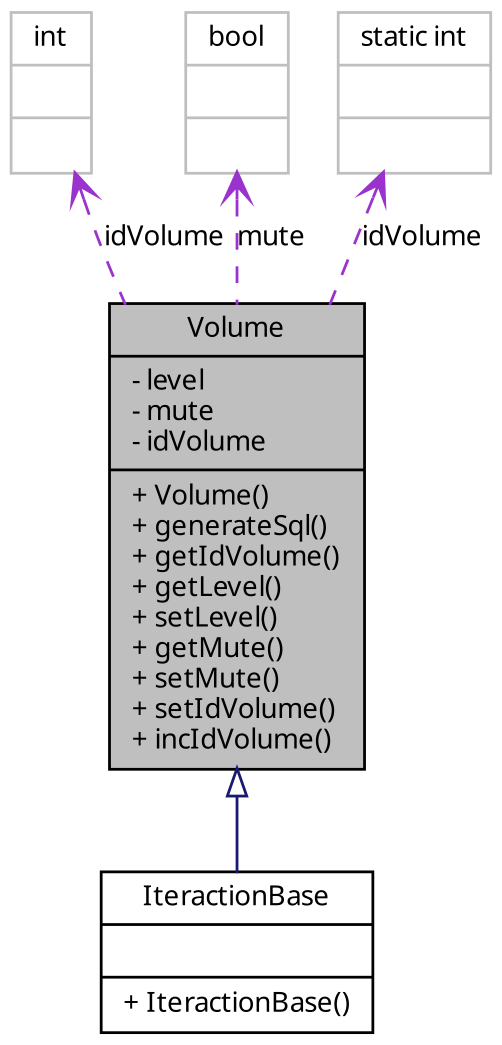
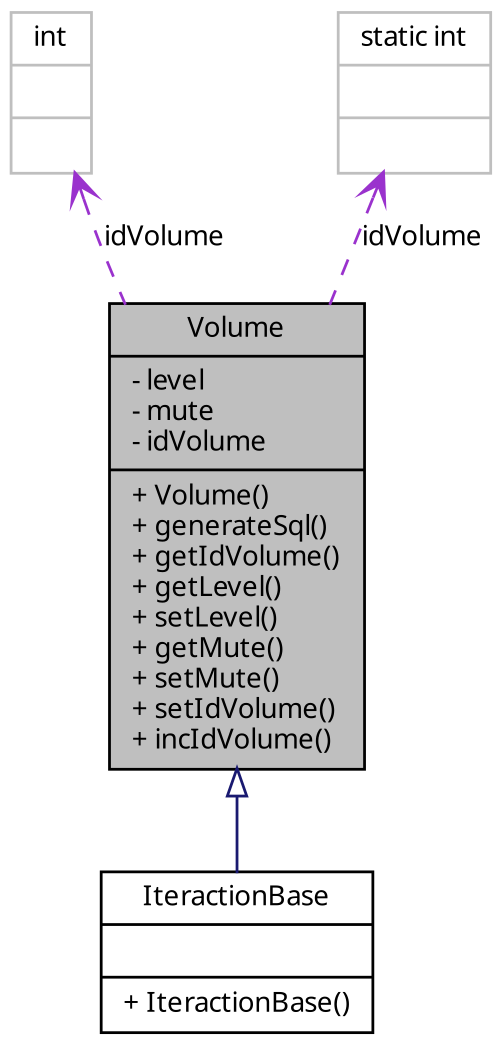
  digraph {
    node [color=grey75 fillcolor=white fontname="FreeSans.ttf" fontsize=10 shape=record style=filled]
    edge [arrowtail=open color=darkorchid3 dir=back fontname="FreeSans.ttf" fontsize=10 labelfontname="FreeSans.ttf" labelfontsize=10 style=dashed]
    n1 [color=black fillcolor=grey75 fontcolor=black height=0.2 label="{Volume\n|- level\l- mute\l- idVolume\l|+ Volume()\l+ generateSql()\l+ getIdVolume()\l+ getLevel()\l+ setLevel()\l+ getMute()\l+ setMute()\l+ setIdVolume()\l+ incIdVolume()\l}" width=0.4]
    n2 [color=black height=0.2 label="{IteractionBase\n||+ IteractionBase()\l}" width=0.4]
    n3 [height=0.2 label="{int\n||}" width=0.4]
-   n4 [height=0.2 label="{bool\n||}" width=0.4]
    n5 [height=0.2 label="{static int\n||}" width=0.4]
    n1 -> n2 [arrowtail=empty color=midnightblue style=solid]
    n3 -> n1 [label=idVolume]
-   n4 -> n1 [label=mute]
    n5 -> n1 [label=idVolume]
  }
